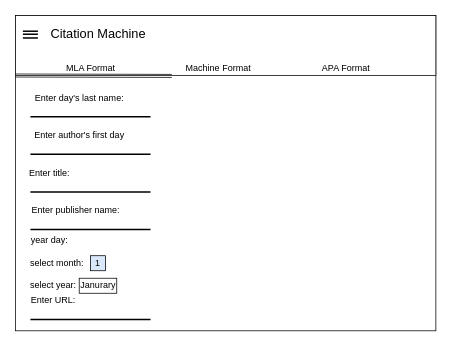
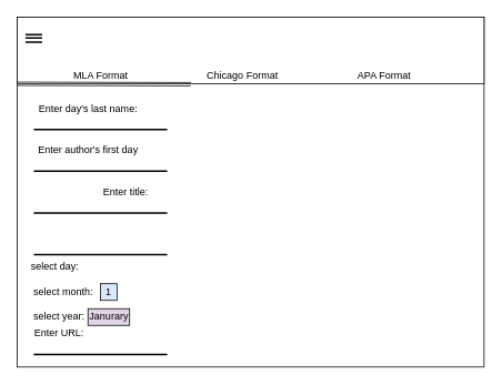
  <mxCell id="0" />
  <mxCell id="1" parent="0" />
  <mxCell id="2" value="" style="rounded=0;whiteSpace=wrap;html=1;" vertex="1" parent="1"><mxGeometry x="20" y="20" width="560" height="420" as="geometry" /></mxCell>
  <mxCell id="3" value="" style="rounded=0;whiteSpace=wrap;html=1;" vertex="1" parent="1"><mxGeometry x="20" y="20" width="560" height="80" as="geometry" /></mxCell>
  <mxCell id="4" value="" style="line;strokeWidth=2;html=1;fontSize=17;" vertex="1" parent="1"><mxGeometry x="30" y="40" width="20" height="10" as="geometry" /></mxCell>
  <mxCell id="5" value="" style="line;strokeWidth=2;html=1;fontSize=17;" vertex="1" parent="1"><mxGeometry x="30" y="40" width="20" height="20" as="geometry" /></mxCell>
  <mxCell id="6" value="" style="line;strokeWidth=2;html=1;fontSize=17;" vertex="1" parent="1"><mxGeometry x="30" y="36" width="20" height="10" as="geometry" /></mxCell>
- <mxCell id="7" value="&lt;font style=&quot;font-size: 17px&quot;&gt;Citation Machine&lt;/font&gt;" style="text;html=1;align=center;verticalAlign=middle;resizable=0;points=[];autosize=1;strokeColor=none;fillColor=none;" vertex="1" parent="1"><mxGeometry x="60" y="36" width="140" height="20" as="geometry" /></mxCell>
  <mxCell id="8" value="MLA Format" style="text;html=1;align=center;verticalAlign=middle;resizable=0;points=[];autosize=1;strokeColor=none;fillColor=none;" vertex="1" parent="1"><mxGeometry x="80" y="80" width="80" height="20" as="geometry" /></mxCell>
- <mxCell id="9" value="Machine Format" style="text;html=1;align=center;verticalAlign=middle;resizable=0;points=[];autosize=1;strokeColor=none;fillColor=none;" vertex="1" parent="1"><mxGeometry x="240" y="80" width="100" height="20" as="geometry" /></mxCell>
+ <mxCell id="9" value="Chicago Format" style="text;html=1;align=center;verticalAlign=middle;resizable=0;points=[];autosize=1;strokeColor=none;fillColor=none;" vertex="1" parent="1"><mxGeometry x="240" y="80" width="100" height="20" as="geometry" /></mxCell>
  <mxCell id="10" value="APA Format" style="text;html=1;align=center;verticalAlign=middle;resizable=0;points=[];autosize=1;strokeColor=none;fillColor=none;" vertex="1" parent="1"><mxGeometry x="420" y="80" width="80" height="20" as="geometry" /></mxCell>
  <mxCell id="11" value="" style="shape=link;html=1;exitX=0;exitY=1;exitDx=0;exitDy=0;entryX=0.372;entryY=1.007;entryDx=0;entryDy=0;entryPerimeter=0;" edge="1" parent="1" source="3" target="3"><mxGeometry width="100" relative="1" as="geometry"><mxPoint x="70" y="100" as="sourcePoint" /><mxPoint x="170" y="100" as="targetPoint" /></mxGeometry></mxCell>
  <mxCell id="12" value="Enter day's last name:" style="text;html=1;align=center;verticalAlign=middle;resizable=0;points=[];autosize=1;strokeColor=none;fillColor=none;" vertex="1" parent="1"><mxGeometry x="30" y="120" width="150" height="20" as="geometry" /></mxCell>
  <mxCell id="13" value="Enter author's first day" style="text;html=1;align=center;verticalAlign=middle;resizable=0;points=[];autosize=1;strokeColor=none;fillColor=none;" vertex="1" parent="1"><mxGeometry x="30" y="170" width="150" height="20" as="geometry" /></mxCell>
- <mxCell id="14" value="Enter title:" style="text;html=1;align=center;verticalAlign=middle;resizable=0;points=[];autosize=1;strokeColor=none;fillColor=none;" vertex="1" parent="1"><mxGeometry x="30" y="220" width="70" height="20" as="geometry" /></mxCell>
- <mxCell id="15" value="Enter publisher name:" style="text;html=1;align=center;verticalAlign=middle;resizable=0;points=[];autosize=1;strokeColor=none;fillColor=none;" vertex="1" parent="1"><mxGeometry x="30" y="270" width="140" height="20" as="geometry" /></mxCell>
- <mxCell id="16" value="year day:" style="text;html=1;align=center;verticalAlign=middle;resizable=0;points=[];autosize=1;strokeColor=none;fillColor=none;" vertex="1" parent="1"><mxGeometry x="30" y="310" width="70" height="20" as="geometry" /></mxCell>
+ <mxCell id="14" value="Enter title:" style="text;html=1;align=center;verticalAlign=middle;resizable=0;points=[];autosize=1;strokeColor=none;fillColor=none;" vertex="1" parent="1"><mxGeometry x="115" y="220" width="70" height="20" as="geometry" /></mxCell>
+ <mxCell id="16" value="select day:" style="text;html=1;align=center;verticalAlign=middle;resizable=0;points=[];autosize=1;strokeColor=none;fillColor=none;" vertex="1" parent="1"><mxGeometry x="30" y="310" width="70" height="20" as="geometry" /></mxCell>
  <mxCell id="17" value="select month:" style="text;html=1;align=center;verticalAlign=middle;resizable=0;points=[];autosize=1;strokeColor=none;fillColor=none;" vertex="1" parent="1"><mxGeometry x="30" y="340" width="90" height="20" as="geometry" /></mxCell>
  <mxCell id="18" value="select year:" style="text;html=1;align=center;verticalAlign=middle;resizable=0;points=[];autosize=1;strokeColor=none;fillColor=none;" vertex="1" parent="1"><mxGeometry x="30" y="370" width="80" height="20" as="geometry" /></mxCell>
  <mxCell id="19" value="Enter URL:" style="text;html=1;align=center;verticalAlign=middle;resizable=0;points=[];autosize=1;strokeColor=none;fillColor=none;" vertex="1" parent="1"><mxGeometry x="30" y="390" width="80" height="20" as="geometry" /></mxCell>
  <mxCell id="20" value="" style="line;strokeWidth=2;html=1;" vertex="1" parent="1"><mxGeometry x="40" y="150" width="160" height="10" as="geometry" /></mxCell>
  <mxCell id="21" value="" style="line;strokeWidth=2;html=1;" vertex="1" parent="1"><mxGeometry x="40" y="200" width="160" height="10" as="geometry" /></mxCell>
  <mxCell id="22" value="" style="line;strokeWidth=2;html=1;" vertex="1" parent="1"><mxGeometry x="40" y="250" width="160" height="10" as="geometry" /></mxCell>
  <mxCell id="23" value="" style="line;strokeWidth=2;html=1;" vertex="1" parent="1"><mxGeometry x="40" y="300" width="160" height="10" as="geometry" /></mxCell>
  <mxCell id="24" value="1" style="rounded=0;whiteSpace=wrap;html=1;fillColor=#dae8fc;" vertex="1" parent="1"><mxGeometry x="120" y="340" width="20" height="20" as="geometry" /></mxCell>
- <mxCell id="25" value="Janurary" style="rounded=0;whiteSpace=wrap;html=1;align=left;" vertex="1" parent="1"><mxGeometry x="105" y="370" width="50" height="20" as="geometry" /></mxCell>
+ <mxCell id="25" value="Janurary" style="rounded=0;whiteSpace=wrap;html=1;align=left;fillColor=#e1d5e7;" vertex="1" parent="1"><mxGeometry x="105" y="370" width="50" height="20" as="geometry" /></mxCell>
  <mxCell id="26" value="" style="line;strokeWidth=2;html=1;" vertex="1" parent="1"><mxGeometry x="40" y="420" width="160" height="10" as="geometry" /></mxCell>
